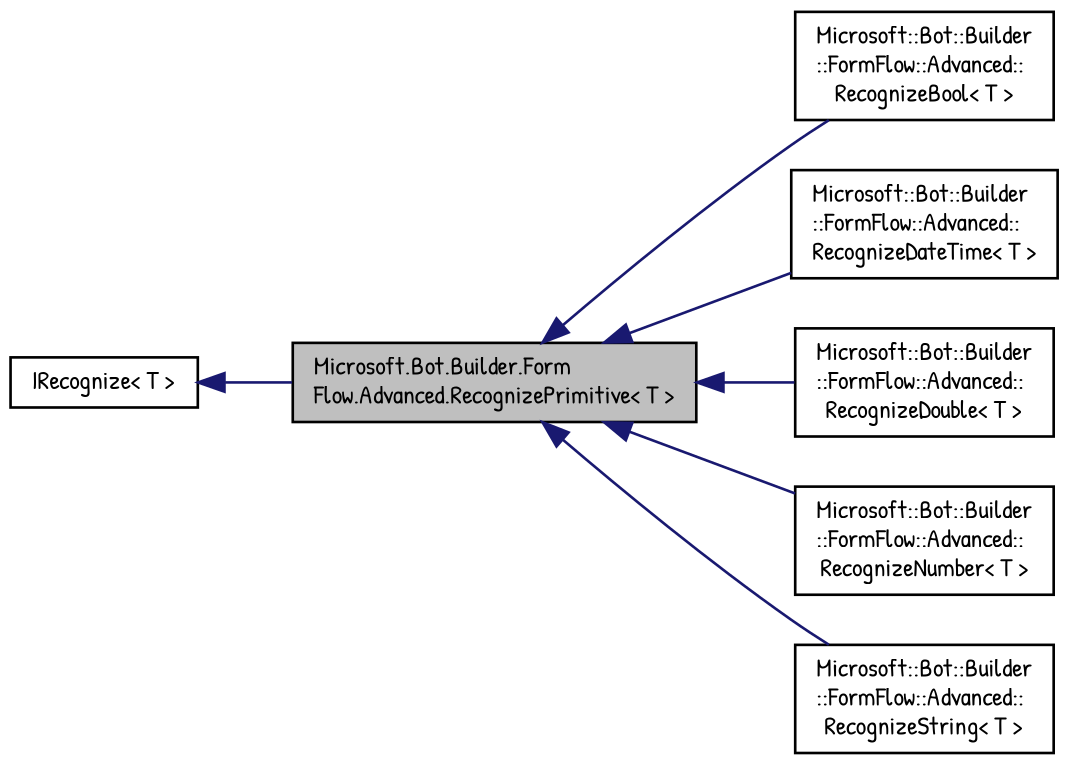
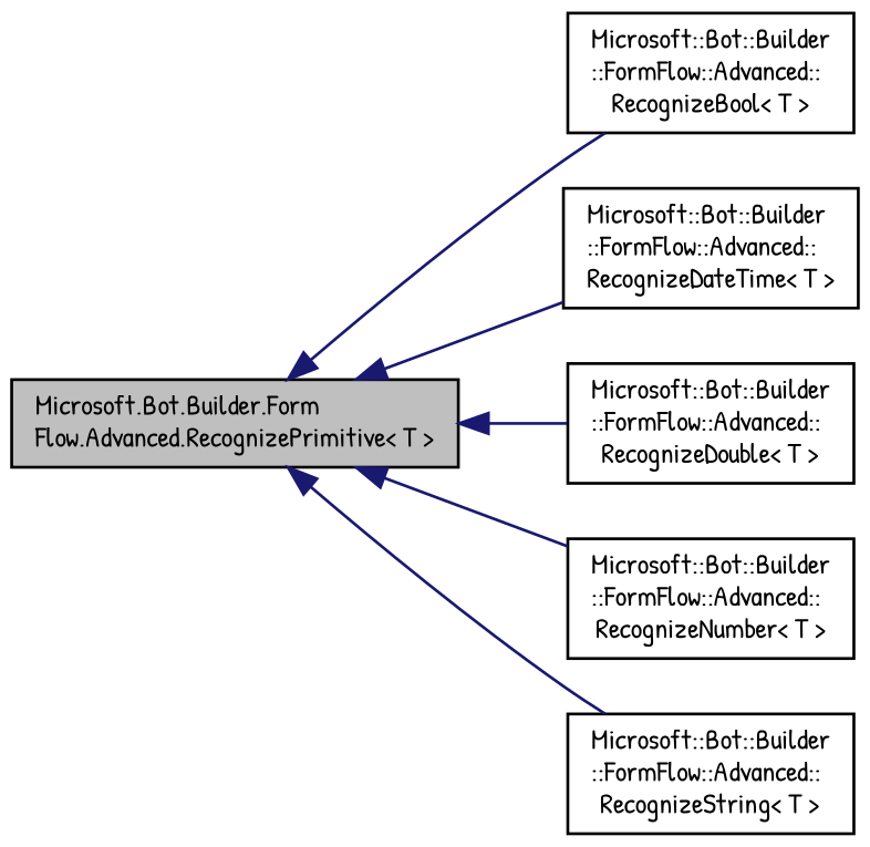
  digraph {
    rankdir=LR
    fontname="Patrick Hand"
    node [color=black fillcolor=white fontname="Patrick Hand" fontsize=10 shape=record style=filled]
    edge [color=midnightblue dir=back fontname="Patrick Hand" fontsize=10 labelfontname=Helvetica labelfontsize=10 style=solid]
    n1 [fillcolor=grey75 fontcolor=black height=0.2 label="Microsoft.Bot.Builder.Form\lFlow.Advanced.RecognizePrimitive\< T \>" width=0.4]
    n2 [height=0.2 label="Microsoft::Bot::Builder\l::FormFlow::Advanced::\lRecognizeBool\< T \>" width=0.4]
    n3 [height=0.2 label="Microsoft::Bot::Builder\l::FormFlow::Advanced::\lRecognizeDateTime\< T \>" width=0.4]
    n4 [height=0.2 label="Microsoft::Bot::Builder\l::FormFlow::Advanced::\lRecognizeDouble\< T \>" width=0.4]
    n5 [height=0.2 label="Microsoft::Bot::Builder\l::FormFlow::Advanced::\lRecognizeNumber\< T \>" width=0.4]
    n6 [height=0.2 label="Microsoft::Bot::Builder\l::FormFlow::Advanced::\lRecognizeString\< T \>" width=0.4]
-   n7 [height=0.2 label="IRecognize\< T \>" width=0.4]
    n1 -> n2
    n1 -> n3
    n1 -> n4
    n1 -> n5
    n1 -> n6
-   n7 -> n1
  }
